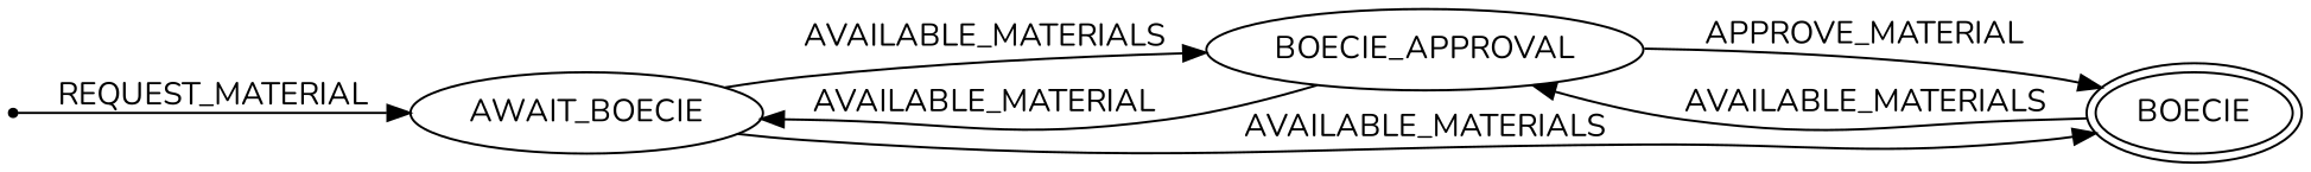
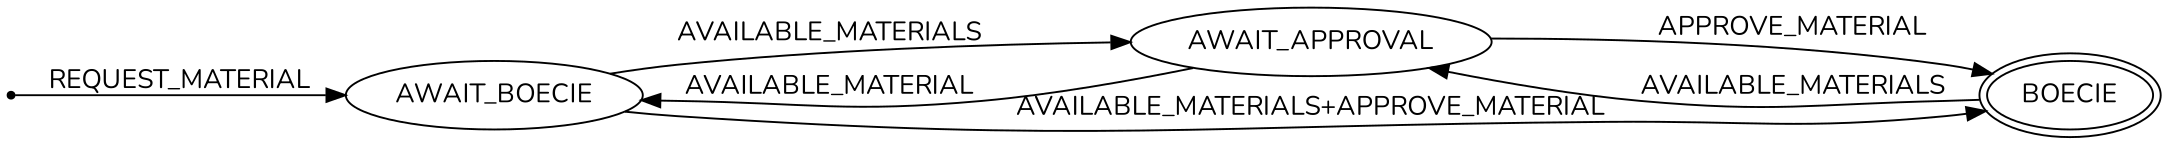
  digraph {
    fontname=Nunito
    rankdir=LR
    node [fontname=Nunito]
    edge [fontname=Nunito]
    START [shape=point]
    AWAIT_BOECIE
-   AWAIT_APPROVAL [label=BOECIE_APPROVAL]
+   AWAIT_APPROVAL
    n4 [label=BOECIE peripheries=2]
    START -> AWAIT_BOECIE [label=REQUEST_MATERIAL]
    AWAIT_BOECIE -> AWAIT_APPROVAL [label=AVAILABLE_MATERIALS]
-   AWAIT_BOECIE -> n4 [label=AVAILABLE_MATERIALS]
+   AWAIT_BOECIE -> n4 [label="AVAILABLE_MATERIALS+APPROVE_MATERIAL"]
    AWAIT_APPROVAL -> AWAIT_BOECIE [label=AVAILABLE_MATERIAL]
    AWAIT_APPROVAL -> n4 [label=APPROVE_MATERIAL]
    n4 -> AWAIT_APPROVAL [label=AVAILABLE_MATERIALS]
  }
